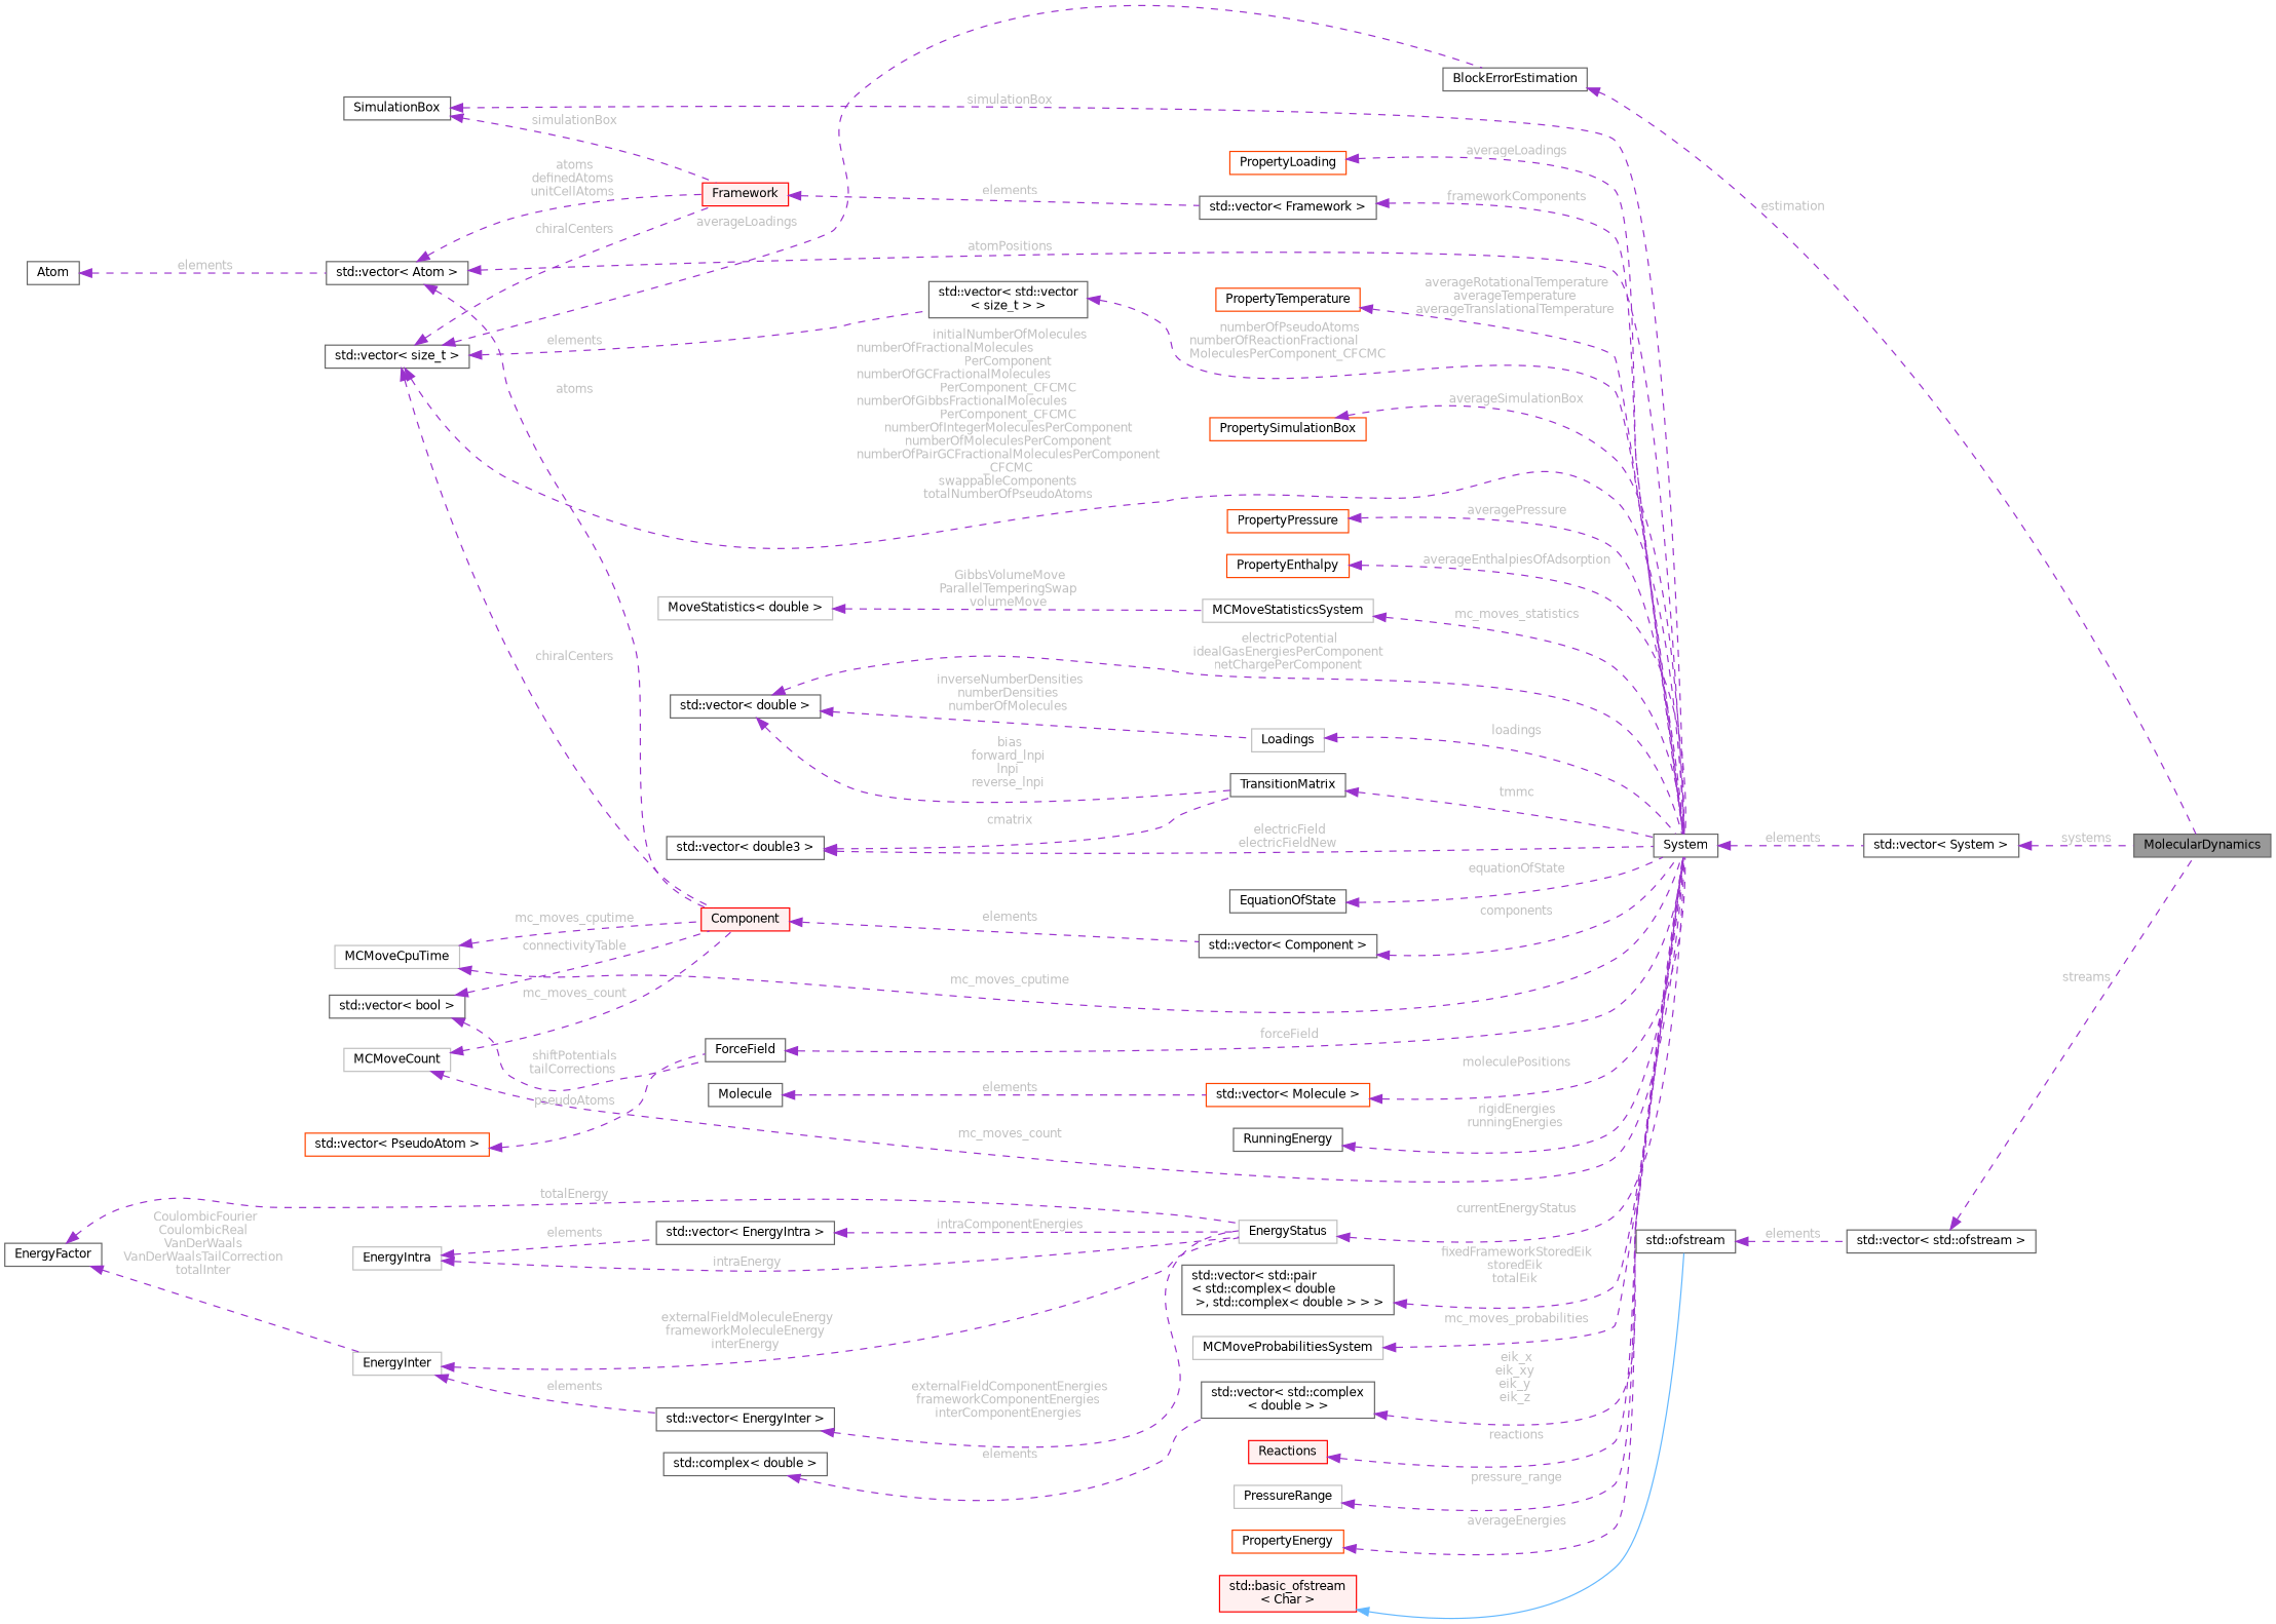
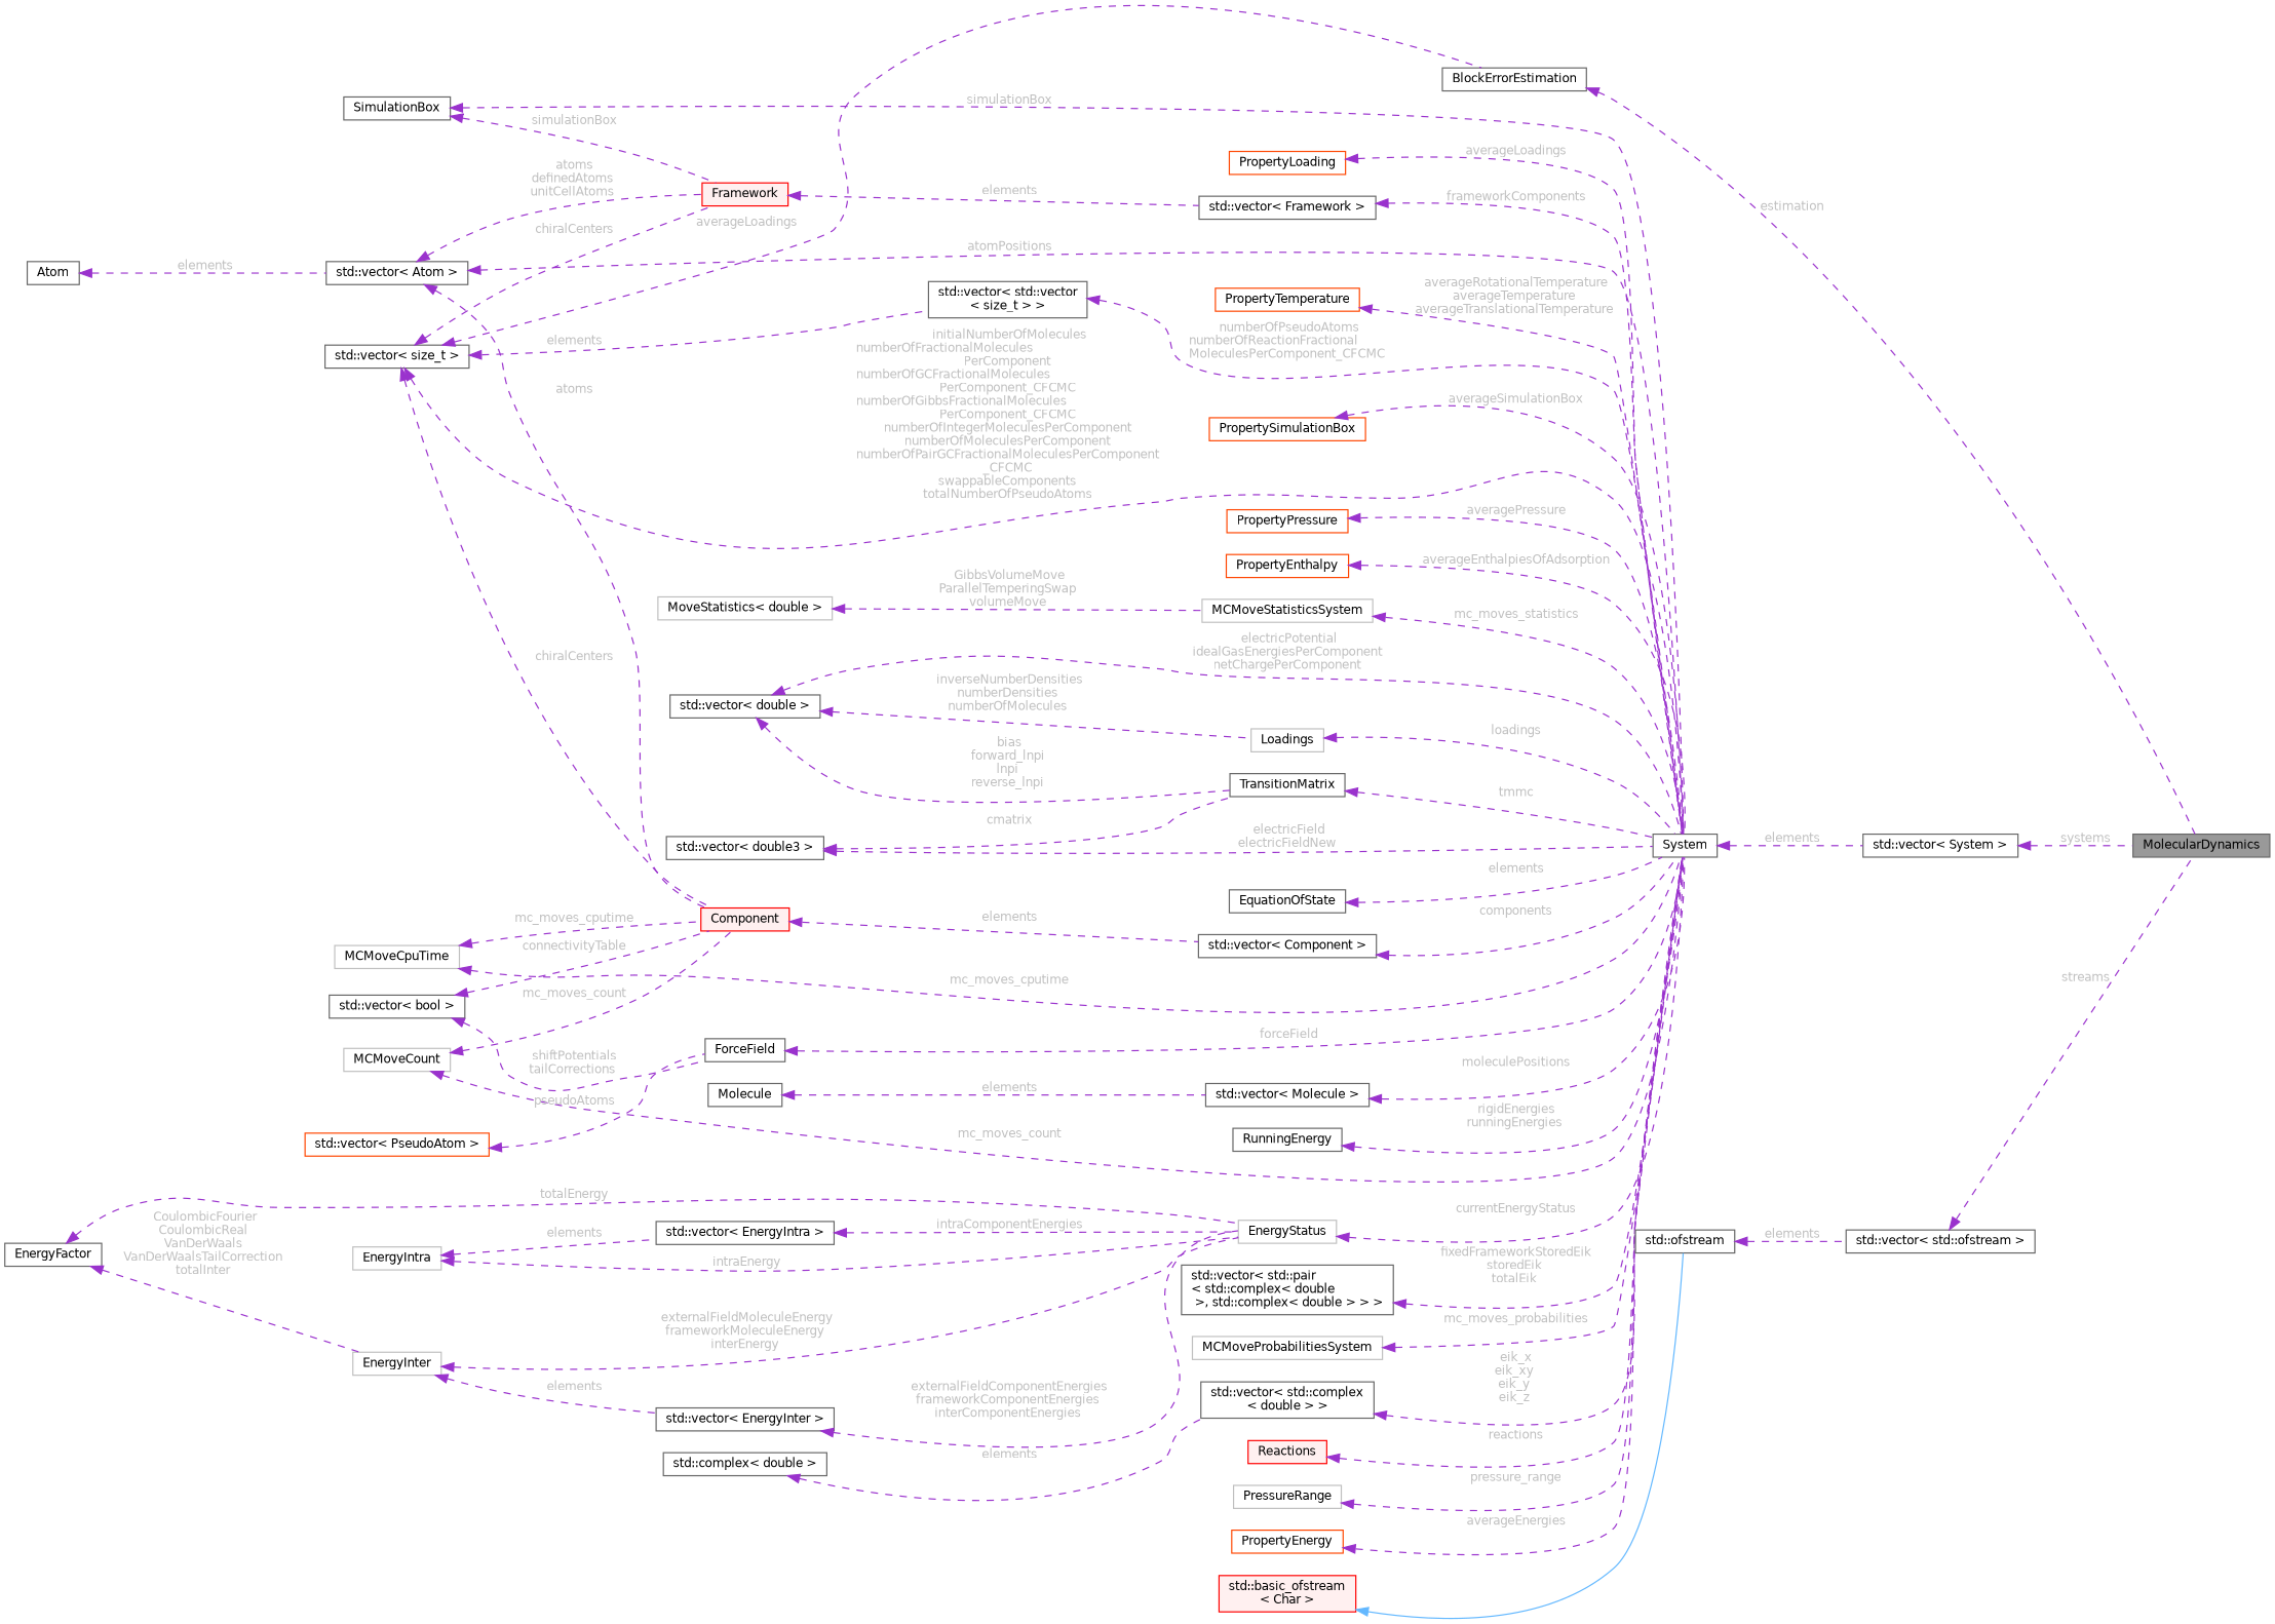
  digraph {
    rankdir=LR
    node [color=gray40 fillcolor=white fontname=Helvetica fontsize=10 shape=box style=filled]
    edge [color=darkorchid3 dir=back fontcolor=grey fontname=Helvetica fontsize=10 labelfontname=Helvetica labelfontsize=10 style=dashed]
    n1 [fillcolor=grey60 fontcolor=black height=0.2 label=MolecularDynamics width=0.4]
    n2 [height=0.2 label="std::vector\< System \>" width=0.4]
    n3 [height=0.2 label=System width=0.4]
    n4 [height=0.2 label="std::vector\< Framework \>" width=0.4]
    n5 [color=red fillcolor="#FFF0F0" height=0.2 label=Framework width=0.4]
    n6 [height=0.2 label=SimulationBox width=0.4]
    n7 [height=0.2 label="std::vector\< Atom \>" width=0.4]
    n8 [color=red fillcolor="#FFF0F0" height=0.2 label=Component width=0.4]
    n9 [height=0.2 label="std::vector\< Component \>" width=0.4]
    n10 [height=0.2 label=Atom width=0.4]
    n11 [height=0.2 label="std::vector\< size_t \>" width=0.4]
    n12 [height=0.2 label="std::vector\< std::vector\l\< size_t \> \>" width=0.4]
    n13 [height=0.2 label=BlockErrorEstimation width=0.4]
    n14 [height=0.2 label=TransitionMatrix width=0.4]
    n15 [height=0.2 label="std::vector\< bool \>" width=0.4]
    n16 [height=0.2 label=ForceField width=0.4]
    n17 [color=grey75 height=0.2 label=MCMoveCpuTime width=0.4]
    n18 [color=grey75 height=0.2 label=MCMoveCount width=0.4]
    n19 [height=0.2 label=EquationOfState width=0.4]
    n20 [color=grey75 height=0.2 label=Loadings width=0.4]
    n21 [height=0.2 label="std::vector\< double \>" width=0.4]
    n22 [color=orangered height=0.2 label="std::vector\< PseudoAtom \>" width=0.4]
-   n23 [color=orangered height=0.2 label="std::vector\< Molecule \>" width=0.4]
+   n23 [height=0.2 label="std::vector\< Molecule \>" width=0.4]
    n24 [height=0.2 label=Molecule width=0.4]
    n25 [height=0.2 label="std::vector\< double3 \>" width=0.4]
    n26 [height=0.2 label=RunningEnergy width=0.4]
    n27 [color=grey75 height=0.2 label=EnergyStatus width=0.4]
    n28 [height=0.2 label=EnergyFactor width=0.4]
    n29 [color=grey75 height=0.2 label=EnergyInter width=0.4]
    n30 [height=0.2 label="std::vector\< EnergyInter \>" width=0.4]
    n31 [color=grey75 height=0.2 label=EnergyIntra width=0.4]
    n32 [height=0.2 label="std::vector\< EnergyIntra \>" width=0.4]
    n33 [height=0.2 label="std::vector\< std::complex\l\< double \> \>" width=0.4]
    n34 [height=0.2 label="std::complex\< double \>" width=0.4]
    n35 [height=0.2 label="std::vector\< std::pair\l\< std::complex\< double\l \>, std::complex\< double \> \> \>" width=0.4]
    n36 [color=grey75 height=0.2 label=MCMoveProbabilitiesSystem width=0.4]
    n37 [color=grey75 height=0.2 label=MCMoveStatisticsSystem width=0.4]
    n38 [color=grey75 height=0.2 label="MoveStatistics\< double \>" width=0.4]
    n39 [color=red fillcolor="#FFF0F0" height=0.2 label=Reactions width=0.4]
    n40 [color=grey75 height=0.2 label=PressureRange width=0.4]
    n41 [color=orangered height=0.2 label=PropertyEnergy width=0.4]
    n42 [color=orangered height=0.2 label=PropertyLoading width=0.4]
    n43 [color=orangered height=0.2 label=PropertyEnthalpy width=0.4]
    n44 [color=orangered height=0.2 label=PropertyTemperature width=0.4]
    n45 [color=orangered height=0.2 label=PropertyPressure width=0.4]
    n46 [color=orangered height=0.2 label=PropertySimulationBox width=0.4]
    n47 [height=0.2 label="std::vector\< std::ofstream \>" width=0.4]
    n48 [height=0.2 label="std::ofstream" width=0.4]
    n49 [color=red fillcolor="#FFF0F0" height=0.2 label="std::basic_ofstream\l\< Char \>" width=0.4]
    n2 -> n1 [label=" systems"]
    n3 -> n2 [label=" elements"]
    n4 -> n3 [label=" frameworkComponents"]
    n5 -> n4 [label=" elements"]
    n6 -> n3 [label=" simulationBox"]
    n6 -> n5 [label=" simulationBox"]
    n7 -> n3 [label=" atomPositions"]
    n7 -> n5 [label=" atoms\ndefinedAtoms\nunitCellAtoms"]
    n7 -> n8 [label=" atoms"]
    n8 -> n9 [label=" elements"]
    n9 -> n3 [label=" components"]
    n10 -> n7 [label=" elements"]
    n11 -> n3 [label=" initialNumberOfMolecules\nnumberOfFractionalMolecules\lPerComponent\nnumberOfGCFractionalMolecules\lPerComponent_CFCMC\nnumberOfGibbsFractionalMolecules\lPerComponent_CFCMC\nnumberOfIntegerMoleculesPerComponent\nnumberOfMoleculesPerComponent\nnumberOfPairGCFractionalMoleculesPerComponent\l_CFCMC\nswappableComponents\ntotalNumberOfPseudoAtoms"]
    n11 -> n5 [label=" chiralCenters"]
    n11 -> n8 [label=" chiralCenters"]
    n11 -> n12 [label=" elements"]
    n11 -> n13 [label=" averageLoadings"]
    n12 -> n3 [label=" numberOfPseudoAtoms\nnumberOfReactionFractional\lMoleculesPerComponent_CFCMC"]
    n13 -> n1 [label=" estimation"]
    n14 -> n3 [label=" tmmc"]
    n15 -> n8 [label=" connectivityTable"]
    n15 -> n16 [label=" shiftPotentials\ntailCorrections"]
    n16 -> n3 [label=" forceField"]
    n17 -> n3 [label=" mc_moves_cputime"]
    n17 -> n8 [label=" mc_moves_cputime"]
    n18 -> n3 [label=" mc_moves_count"]
    n18 -> n8 [label=" mc_moves_count"]
-   n19 -> n3 [label=" equationOfState"]
+   n19 -> n3 [label=" elements"]
    n20 -> n3 [label=" loadings"]
    n21 -> n3 [label=" electricPotential\nidealGasEnergiesPerComponent\nnetChargePerComponent"]
    n21 -> n14 [label=" bias\nforward_lnpi\nlnpi\nreverse_lnpi"]
    n21 -> n20 [label=" inverseNumberDensities\nnumberDensities\nnumberOfMolecules"]
    n22 -> n16 [label=" pseudoAtoms"]
    n23 -> n3 [label=" moleculePositions"]
    n24 -> n23 [label=" elements"]
    n25 -> n3 [label=" electricField\nelectricFieldNew"]
    n25 -> n14 [label=" cmatrix"]
    n26 -> n3 [label=" rigidEnergies\nrunningEnergies"]
    n27 -> n3 [label=" currentEnergyStatus"]
    n28 -> n27 [label=" totalEnergy"]
    n28 -> n29 [label=" CoulombicFourier\nCoulombicReal\nVanDerWaals\nVanDerWaalsTailCorrection\ntotalInter"]
    n29 -> n27 [label=" externalFieldMoleculeEnergy\nframeworkMoleculeEnergy\ninterEnergy"]
    n29 -> n30 [label=" elements"]
    n30 -> n27 [label=" externalFieldComponentEnergies\nframeworkComponentEnergies\ninterComponentEnergies"]
    n31 -> n27 [label=" intraEnergy"]
    n31 -> n32 [label=" elements"]
    n32 -> n27 [label=" intraComponentEnergies"]
    n33 -> n3 [label=" eik_x\neik_xy\neik_y\neik_z"]
    n34 -> n33 [label=" elements"]
    n35 -> n3 [label=" fixedFrameworkStoredEik\nstoredEik\ntotalEik"]
    n36 -> n3 [label=" mc_moves_probabilities"]
    n37 -> n3 [label=" mc_moves_statistics"]
    n38 -> n37 [label=" GibbsVolumeMove\nParallelTemperingSwap\nvolumeMove"]
    n39 -> n3 [label=" reactions"]
    n40 -> n3 [label=" pressure_range"]
    n41 -> n3 [label=" averageEnergies"]
    n42 -> n3 [label=" averageLoadings"]
    n43 -> n3 [label=" averageEnthalpiesOfAdsorption"]
    n44 -> n3 [label=" averageRotationalTemperature\naverageTemperature\naverageTranslationalTemperature"]
    n45 -> n3 [label=" averagePressure"]
    n46 -> n3 [label=" averageSimulationBox"]
    n47 -> n1 [label=" streams"]
    n48 -> n47 [label=" elements"]
    n49 -> n48 [color=steelblue1 style=solid fontcolor=""]
  }
